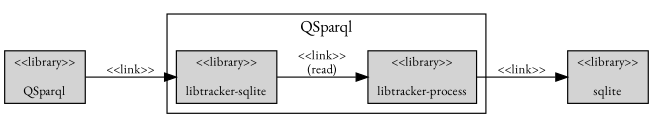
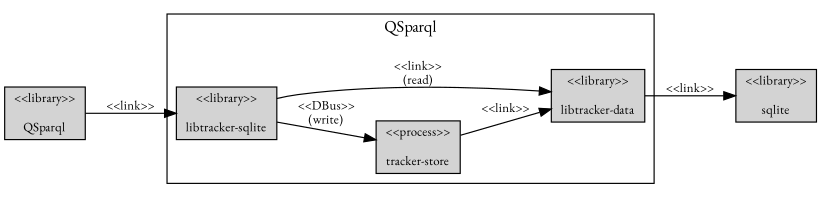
  digraph {
    fontname="EB Garamond"
    rankdir=LR
    node [fontname="EB Garamond" fontsize=11 shape=box style=filled]
    edge [fontname="EB Garamond" fontsize=11]
    n1 [label="<<library>>\n\nQSparql"]
    n2 [label="<<library>>\n\nsqlite"]
    n3 [label="<<library>>\n\nlibtracker-sqlite"]
-   n5 [label="<<library>>\n\nlibtracker-process"]
+   n4 [label="<<process>>\n\ntracker-store"]
+   n5 [label="<<library>>\n\nlibtracker-data"]
    subgraph sub_1 {
      rank=source
      n1
    }
    subgraph sub_2 {
      rank=sink
      n2
    }
    subgraph cluster_3 {
      label=QSparql
      n3
+     n4
      n5
    }
    n1 -> n3 [label="<<link>>"]
+   n3 -> n4 [label="<<DBus>>\n(write)"]
    n3 -> n5 [label="<<link>>\n(read)"]
+   n4 -> n5 [label="<<link>>"]
    n5 -> n2 [label="<<link>>"]
  }
